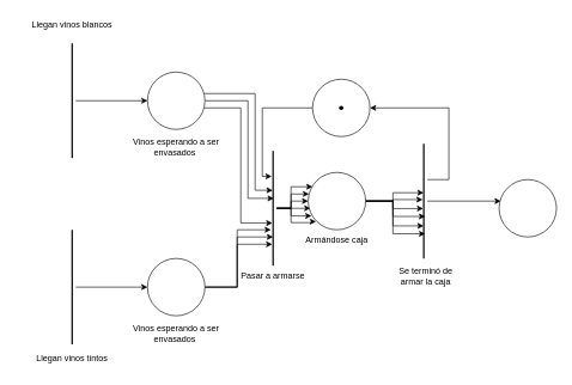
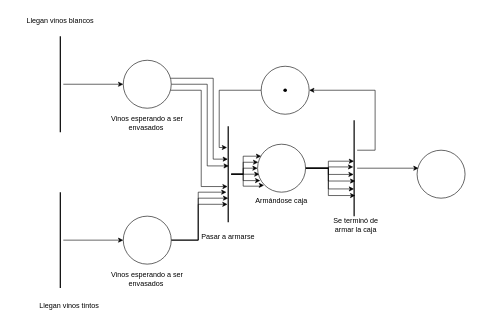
  <mxCell id="0" />
  <mxCell id="1" parent="0" />
  <mxCell id="2" style="edgeStyle=orthogonalEdgeStyle;rounded=0;orthogonalLoop=1;jettySize=auto;html=1;" parent="1" source="3" target="9" edge="1"><mxGeometry relative="1" as="geometry" /></mxCell>
  <mxCell id="3" value="" style="line;strokeWidth=2;direction=south;html=1;" parent="1" vertex="1"><mxGeometry x="95" y="60" width="10" height="160" as="geometry" /></mxCell>
  <mxCell id="4" style="edgeStyle=orthogonalEdgeStyle;rounded=0;orthogonalLoop=1;jettySize=auto;html=1;entryX=0;entryY=0.5;entryDx=0;entryDy=0;" parent="1" source="5" target="16" edge="1"><mxGeometry relative="1" as="geometry"><mxPoint x="195" y="400" as="targetPoint" /></mxGeometry></mxCell>
  <mxCell id="5" value="" style="line;strokeWidth=2;direction=south;html=1;" parent="1" vertex="1"><mxGeometry x="95" y="320" width="10" height="160" as="geometry" /></mxCell>
  <mxCell id="6" style="edgeStyle=orthogonalEdgeStyle;rounded=0;orthogonalLoop=1;jettySize=auto;html=1;entryX=0.629;entryY=0.6;entryDx=0;entryDy=0;entryPerimeter=0;" edge="1" parent="1" source="9" target="24"><mxGeometry relative="1" as="geometry"><Array as="points"><mxPoint x="335" y="150" /><mxPoint x="335" y="310" /><mxPoint x="380" y="310" /></Array></mxGeometry></mxCell>
  <mxCell id="7" style="edgeStyle=orthogonalEdgeStyle;rounded=0;orthogonalLoop=1;jettySize=auto;html=1;entryX=0.343;entryY=0.552;entryDx=0;entryDy=0;entryPerimeter=0;" edge="1" parent="1" source="9" target="24"><mxGeometry relative="1" as="geometry"><Array as="points"><mxPoint x="355" y="130" /><mxPoint x="355" y="265" /></Array></mxGeometry></mxCell>
  <mxCell id="8" style="edgeStyle=orthogonalEdgeStyle;rounded=0;orthogonalLoop=1;jettySize=auto;html=1;entryX=0.414;entryY=0.406;entryDx=0;entryDy=0;entryPerimeter=0;" edge="1" parent="1" source="9" target="24"><mxGeometry relative="1" as="geometry"><Array as="points"><mxPoint x="345" y="140" /><mxPoint x="345" y="276" /></Array></mxGeometry></mxCell>
  <mxCell id="9" value="" style="ellipse;whiteSpace=wrap;html=1;aspect=fixed;" parent="1" vertex="1"><mxGeometry x="205" y="100" width="80" height="80" as="geometry" /></mxCell>
  <mxCell id="10" value="Llegan vinos blancos" style="text;html=1;strokeColor=none;fillColor=none;align=center;verticalAlign=middle;whiteSpace=wrap;rounded=0;" parent="1" vertex="1"><mxGeometry x="20" y="20" width="160" height="30" as="geometry" /></mxCell>
- <mxCell id="11" value="Llegan vinos tintos" style="text;html=1;strokeColor=none;fillColor=none;align=center;verticalAlign=middle;whiteSpace=wrap;rounded=0;" parent="1" vertex="1"><mxGeometry x="20" y="485" width="160" height="30" as="geometry" /></mxCell>
+ <mxCell id="11" value="Llegan vinos tintos" style="text;html=1;strokeColor=none;fillColor=none;align=center;verticalAlign=middle;whiteSpace=wrap;rounded=0;" parent="1" vertex="1"><mxGeometry x="35" y="495" width="160" height="30" as="geometry" /></mxCell>
  <mxCell id="12" value="Vinos esperando a ser envasados&amp;nbsp;" style="text;html=1;strokeColor=none;fillColor=none;align=center;verticalAlign=middle;whiteSpace=wrap;rounded=0;" parent="1" vertex="1"><mxGeometry x="165" y="190" width="160" height="30" as="geometry" /></mxCell>
  <mxCell id="13" style="edgeStyle=orthogonalEdgeStyle;rounded=0;orthogonalLoop=1;jettySize=auto;html=1;entryX=0.75;entryY=0.5;entryDx=0;entryDy=0;entryPerimeter=0;" edge="1" parent="1" source="16" target="24"><mxGeometry relative="1" as="geometry"><Array as="points"><mxPoint x="330" y="400" /><mxPoint x="330" y="330" /></Array></mxGeometry></mxCell>
  <mxCell id="14" style="edgeStyle=orthogonalEdgeStyle;rounded=0;orthogonalLoop=1;jettySize=auto;html=1;" edge="1" parent="1" source="16"><mxGeometry relative="1" as="geometry"><mxPoint x="377" y="320" as="targetPoint" /><Array as="points"><mxPoint x="330" y="400" /><mxPoint x="330" y="320" /><mxPoint x="377" y="320" /></Array></mxGeometry></mxCell>
  <mxCell id="15" style="edgeStyle=orthogonalEdgeStyle;rounded=0;orthogonalLoop=1;jettySize=auto;html=1;entryX=0.814;entryY=0.62;entryDx=0;entryDy=0;entryPerimeter=0;" edge="1" parent="1" source="16" target="24"><mxGeometry relative="1" as="geometry"><Array as="points"><mxPoint x="330" y="400" /><mxPoint x="330" y="340" /><mxPoint x="379" y="340" /></Array></mxGeometry></mxCell>
  <mxCell id="16" value="" style="ellipse;whiteSpace=wrap;html=1;aspect=fixed;" parent="1" vertex="1"><mxGeometry x="205" y="360" width="80" height="80" as="geometry" /></mxCell>
  <mxCell id="17" value="Vinos esperando a ser envasados&amp;nbsp;" style="text;html=1;strokeColor=none;fillColor=none;align=center;verticalAlign=middle;whiteSpace=wrap;rounded=0;" parent="1" vertex="1"><mxGeometry x="165" y="450" width="160" height="30" as="geometry" /></mxCell>
  <mxCell id="18" style="edgeStyle=orthogonalEdgeStyle;rounded=0;orthogonalLoop=1;jettySize=auto;html=1;entryX=0.038;entryY=0.625;entryDx=0;entryDy=0;entryPerimeter=0;" edge="1" parent="1" source="24" target="31"><mxGeometry relative="1" as="geometry" /></mxCell>
  <mxCell id="19" style="edgeStyle=orthogonalEdgeStyle;rounded=0;orthogonalLoop=1;jettySize=auto;html=1;entryX=0;entryY=0.5;entryDx=0;entryDy=0;" edge="1" parent="1" source="24" target="31"><mxGeometry relative="1" as="geometry"><mxPoint x="425" y="280" as="targetPoint" /><Array as="points"><mxPoint x="405" y="290" /><mxPoint x="405" y="280" /></Array></mxGeometry></mxCell>
  <mxCell id="20" style="edgeStyle=orthogonalEdgeStyle;rounded=0;orthogonalLoop=1;jettySize=auto;html=1;entryX=0.056;entryY=0.759;entryDx=0;entryDy=0;entryPerimeter=0;" edge="1" parent="1" source="24" target="31"><mxGeometry relative="1" as="geometry"><Array as="points"><mxPoint x="405" y="290" /><mxPoint x="405" y="300" /><mxPoint x="434" y="300" /></Array></mxGeometry></mxCell>
  <mxCell id="21" style="edgeStyle=orthogonalEdgeStyle;rounded=0;orthogonalLoop=1;jettySize=auto;html=1;entryX=0.014;entryY=0.376;entryDx=0;entryDy=0;entryPerimeter=0;" edge="1" parent="1" source="24" target="31"><mxGeometry relative="1" as="geometry"><mxPoint x="425" y="270" as="targetPoint" /><Array as="points"><mxPoint x="405" y="290" /><mxPoint x="405" y="270" /></Array></mxGeometry></mxCell>
  <mxCell id="22" style="edgeStyle=orthogonalEdgeStyle;rounded=0;orthogonalLoop=1;jettySize=auto;html=1;entryX=0.075;entryY=0.25;entryDx=0;entryDy=0;entryPerimeter=0;" edge="1" parent="1" source="24" target="31"><mxGeometry relative="1" as="geometry"><mxPoint x="425" y="260" as="targetPoint" /><Array as="points"><mxPoint x="405" y="290" /><mxPoint x="405" y="260" /></Array></mxGeometry></mxCell>
  <mxCell id="23" style="edgeStyle=orthogonalEdgeStyle;rounded=0;orthogonalLoop=1;jettySize=auto;html=1;entryX=0.134;entryY=0.858;entryDx=0;entryDy=0;entryPerimeter=0;" edge="1" parent="1" source="24" target="31"><mxGeometry relative="1" as="geometry"><Array as="points"><mxPoint x="405" y="290" /><mxPoint x="405" y="310" /><mxPoint x="435" y="310" /><mxPoint x="435" y="309" /></Array></mxGeometry></mxCell>
  <mxCell id="24" value="" style="line;strokeWidth=2;direction=south;html=1;" vertex="1" parent="1"><mxGeometry x="375" y="210" width="10" height="160" as="geometry" /></mxCell>
  <mxCell id="25" style="edgeStyle=orthogonalEdgeStyle;rounded=0;orthogonalLoop=1;jettySize=auto;html=1;entryX=0.487;entryY=0.655;entryDx=0;entryDy=0;entryPerimeter=0;" edge="1" parent="1" source="31" target="35"><mxGeometry relative="1" as="geometry" /></mxCell>
  <mxCell id="26" style="edgeStyle=orthogonalEdgeStyle;rounded=0;orthogonalLoop=1;jettySize=auto;html=1;entryX=0.565;entryY=0.586;entryDx=0;entryDy=0;entryPerimeter=0;" edge="1" parent="1" source="31" target="35"><mxGeometry relative="1" as="geometry" /></mxCell>
  <mxCell id="27" style="edgeStyle=orthogonalEdgeStyle;rounded=0;orthogonalLoop=1;jettySize=auto;html=1;entryX=0.427;entryY=0.517;entryDx=0;entryDy=0;entryPerimeter=0;" edge="1" parent="1" source="31" target="35"><mxGeometry relative="1" as="geometry" /></mxCell>
  <mxCell id="28" style="edgeStyle=orthogonalEdgeStyle;rounded=0;orthogonalLoop=1;jettySize=auto;html=1;entryX=0.634;entryY=0.31;entryDx=0;entryDy=0;entryPerimeter=0;" edge="1" parent="1" source="31" target="35"><mxGeometry relative="1" as="geometry" /></mxCell>
  <mxCell id="29" style="edgeStyle=orthogonalEdgeStyle;rounded=0;orthogonalLoop=1;jettySize=auto;html=1;entryX=0.716;entryY=0.517;entryDx=0;entryDy=0;entryPerimeter=0;" edge="1" parent="1" source="31" target="35"><mxGeometry relative="1" as="geometry" /></mxCell>
  <mxCell id="30" style="edgeStyle=orthogonalEdgeStyle;rounded=0;orthogonalLoop=1;jettySize=auto;html=1;entryX=0.785;entryY=0.31;entryDx=0;entryDy=0;entryPerimeter=0;" edge="1" parent="1" source="31" target="35"><mxGeometry relative="1" as="geometry" /></mxCell>
  <mxCell id="31" value="" style="ellipse;whiteSpace=wrap;html=1;aspect=fixed;" vertex="1" parent="1"><mxGeometry x="429" y="240" width="80" height="80" as="geometry" /></mxCell>
- <mxCell id="32" value="Pasar a armarse" style="text;html=1;strokeColor=none;fillColor=none;align=center;verticalAlign=middle;whiteSpace=wrap;rounded=0;" vertex="1" parent="1"><mxGeometry x="300" y="370" width="160" height="30" as="geometry" /></mxCell>
+ <mxCell id="32" value="Pasar a armarse" style="text;html=1;strokeColor=none;fillColor=none;align=center;verticalAlign=middle;whiteSpace=wrap;rounded=0;" vertex="1" parent="1"><mxGeometry x="300" y="380" width="160" height="30" as="geometry" /></mxCell>
  <mxCell id="33" style="edgeStyle=orthogonalEdgeStyle;rounded=0;orthogonalLoop=1;jettySize=auto;html=1;entryX=1;entryY=0.5;entryDx=0;entryDy=0;" edge="1" parent="1" source="35" target="37"><mxGeometry relative="1" as="geometry"><Array as="points"><mxPoint x="625" y="250" /><mxPoint x="625" y="150" /></Array></mxGeometry></mxCell>
  <mxCell id="34" style="edgeStyle=orthogonalEdgeStyle;rounded=0;orthogonalLoop=1;jettySize=auto;html=1;entryX=0.03;entryY=0.375;entryDx=0;entryDy=0;entryPerimeter=0;" edge="1" parent="1" source="35" target="41"><mxGeometry relative="1" as="geometry" /></mxCell>
  <mxCell id="35" value="" style="line;strokeWidth=2;direction=south;html=1;" vertex="1" parent="1"><mxGeometry x="585" y="200" width="10" height="160" as="geometry" /></mxCell>
  <mxCell id="36" style="edgeStyle=orthogonalEdgeStyle;rounded=0;orthogonalLoop=1;jettySize=auto;html=1;entryX=0.222;entryY=0.69;entryDx=0;entryDy=0;entryPerimeter=0;" edge="1" parent="1" source="37" target="24"><mxGeometry relative="1" as="geometry"><Array as="points"><mxPoint x="365" y="150" /><mxPoint x="365" y="245" /></Array></mxGeometry></mxCell>
  <mxCell id="37" value="" style="ellipse;whiteSpace=wrap;html=1;aspect=fixed;" vertex="1" parent="1"><mxGeometry x="435" y="110" width="80" height="80" as="geometry" /></mxCell>
  <mxCell id="38" value="" style="shape=waypoint;sketch=0;fillStyle=solid;size=6;pointerEvents=1;points=[];fillColor=none;resizable=0;rotatable=0;perimeter=centerPerimeter;snapToPoint=1;" vertex="1" parent="1"><mxGeometry x="455" y="130" width="40" height="40" as="geometry" /></mxCell>
  <mxCell id="39" value="Armándose caja" style="text;html=1;strokeColor=none;fillColor=none;align=center;verticalAlign=middle;whiteSpace=wrap;rounded=0;" vertex="1" parent="1"><mxGeometry x="421" y="320" width="96" height="30" as="geometry" /></mxCell>
- <mxCell id="40" value="Se terminó de armar la caja" style="text;html=1;strokeColor=none;fillColor=none;align=center;verticalAlign=middle;whiteSpace=wrap;rounded=0;" vertex="1" parent="1"><mxGeometry x="545" y="370" width="96" height="30" as="geometry" /></mxCell>
+ <mxCell id="40" value="Se terminó de armar la caja" style="text;html=1;strokeColor=none;fillColor=none;align=center;verticalAlign=middle;whiteSpace=wrap;rounded=0;" vertex="1" parent="1"><mxGeometry x="545" y="360" width="96" height="30" as="geometry" /></mxCell>
  <mxCell id="41" value="" style="ellipse;whiteSpace=wrap;html=1;aspect=fixed;" vertex="1" parent="1"><mxGeometry x="695" y="250" width="80" height="80" as="geometry" /></mxCell>
